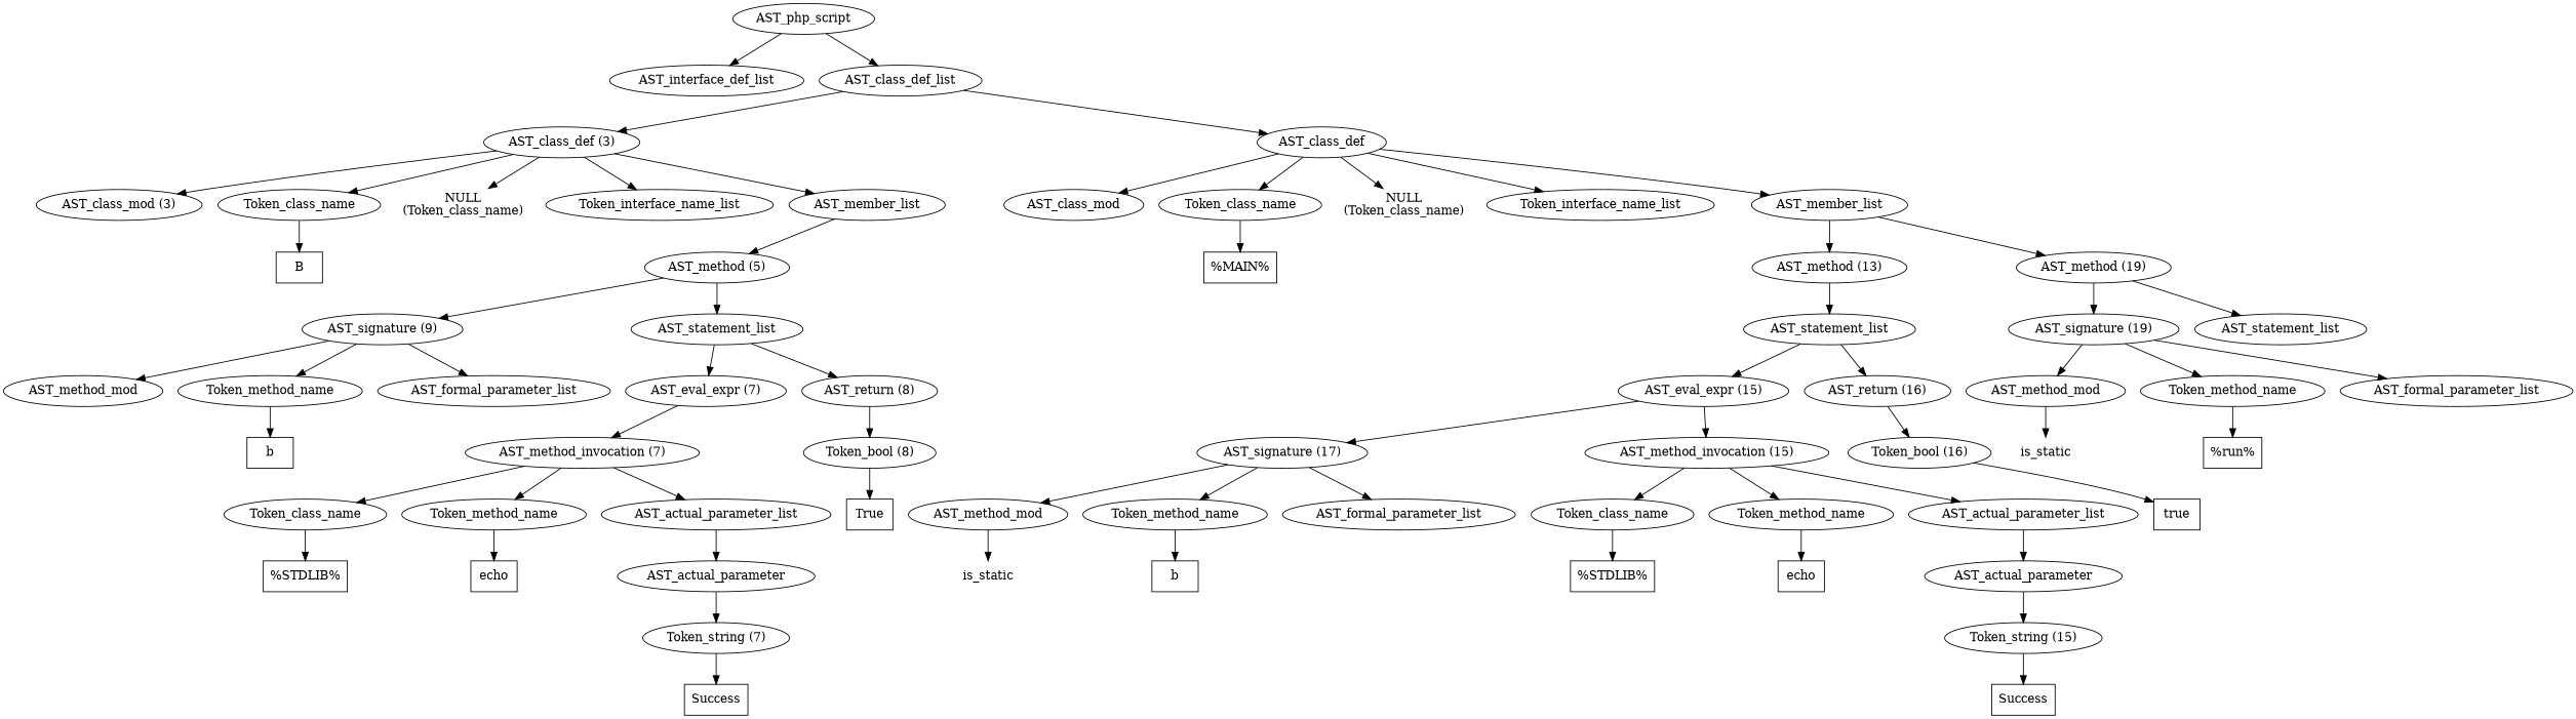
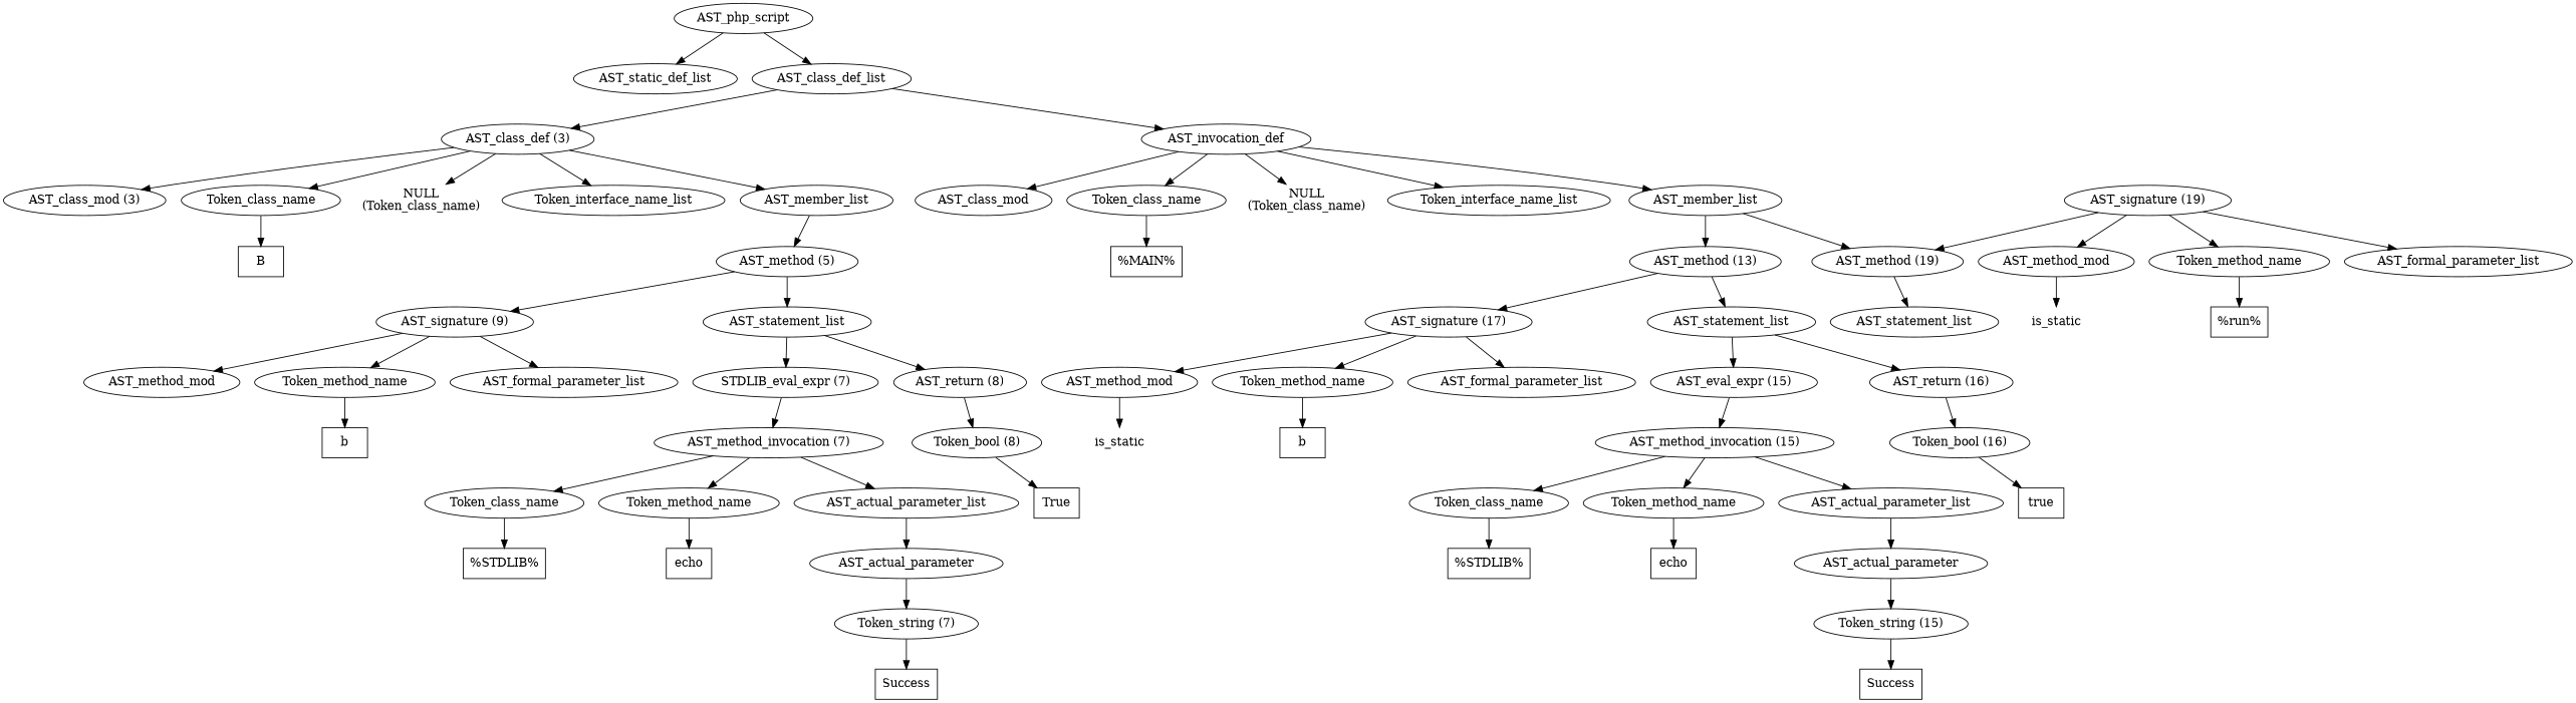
  digraph {
    n1 [label=AST_php_script]
-   n2 [label=AST_interface_def_list]
+   n2 [label=AST_static_def_list]
    n3 [label=AST_class_def_list]
    n4 [label="AST_class_def (3)"]
-   n5 [label=AST_class_def]
+   n5 [label=AST_invocation_def]
    n6 [label="AST_class_mod (3)"]
    n7 [label=Token_class_name]
    n8 [label="NULL\n(Token_class_name)" shape=plaintext]
    n9 [label=Token_interface_name_list]
    n10 [label=AST_member_list]
    n11 [label=AST_class_mod]
    n12 [label=Token_class_name]
    n13 [label="NULL\n(Token_class_name)" shape=plaintext]
    n14 [label=Token_interface_name_list]
    n15 [label=AST_member_list]
    n16 [label=B shape=box]
    n17 [label="AST_method (5)"]
    n18 [label="AST_signature (9)"]
    n19 [label=AST_statement_list]
    n20 [label=AST_method_mod]
    n21 [label=Token_method_name]
    n22 [label=AST_formal_parameter_list]
-   n23 [label="AST_eval_expr (7)"]
+   n23 [label="STDLIB_eval_expr (7)"]
    n24 [label="AST_return (8)"]
    n25 [label=b shape=box]
    n26 [label="AST_method_invocation (7)"]
    n27 [label="Token_bool (8)"]
    n28 [label=Token_class_name]
    n29 [label=Token_method_name]
    n30 [label=AST_actual_parameter_list]
    n31 [label="%STDLIB%" shape=box]
    n32 [label=echo shape=box]
    n33 [label=AST_actual_parameter]
    n34 [label="Token_string (7)"]
    n35 [label=Success shape=box]
    n36 [label=True shape=box]
    n37 [label="%MAIN%" shape=box]
    n38 [label="AST_method (13)"]
    n39 [label="AST_method (19)"]
    n40 [label="AST_signature (17)"]
    n41 [label=AST_statement_list]
    n42 [label="AST_signature (19)"]
    n43 [label=AST_statement_list]
    n44 [label=AST_method_mod]
    n45 [label=Token_method_name]
    n46 [label=AST_formal_parameter_list]
    n47 [label="AST_eval_expr (15)"]
    n48 [label="AST_return (16)"]
    n49 [label=is_static shape=plaintext]
    n50 [label=b shape=box]
    n51 [label="AST_method_invocation (15)"]
    n52 [label="Token_bool (16)"]
    n53 [label=Token_class_name]
    n54 [label=Token_method_name]
    n55 [label=AST_actual_parameter_list]
    n56 [label="%STDLIB%" shape=box]
    n57 [label=echo shape=box]
    n58 [label=AST_actual_parameter]
    n59 [label="Token_string (15)"]
    n60 [label=Success shape=box]
    n61 [label=true shape=box]
    n62 [label=AST_method_mod]
    n63 [label=Token_method_name]
    n64 [label=AST_formal_parameter_list]
    n65 [label=is_static shape=plaintext]
    n66 [label="%run%" shape=box]
    n1 -> n2
    n1 -> n3
    n3 -> n4
    n3 -> n5
    n4 -> n6
    n4 -> n7
    n4 -> n8
    n4 -> n9
    n4 -> n10
    n5 -> n11
    n5 -> n12
    n5 -> n13
    n5 -> n14
    n5 -> n15
    n7 -> n16
    n10 -> n17
    n12 -> n37
    n15 -> n38
    n15 -> n39
    n17 -> n18
    n17 -> n19
    n18 -> n20
    n18 -> n21
    n18 -> n22
    n19 -> n23
    n19 -> n24
    n21 -> n25
    n23 -> n26
    n24 -> n27
    n26 -> n28
    n26 -> n29
    n26 -> n30
    n27 -> n36
    n28 -> n31
    n29 -> n32
    n30 -> n33
    n33 -> n34
    n34 -> n35
-   n47 -> n40
+   n38 -> n40
    n38 -> n41
-   n39 -> n42
+   n42 -> n39
    n39 -> n43
    n40 -> n44
    n40 -> n45
    n40 -> n46
    n41 -> n47
    n41 -> n48
    n42 -> n62
    n42 -> n63
    n42 -> n64
    n44 -> n49
    n45 -> n50
    n47 -> n51
    n48 -> n52
    n51 -> n53
    n51 -> n54
    n51 -> n55
    n52 -> n61
    n53 -> n56
    n54 -> n57
    n55 -> n58
    n58 -> n59
    n59 -> n60
    n62 -> n65
    n63 -> n66
  }
